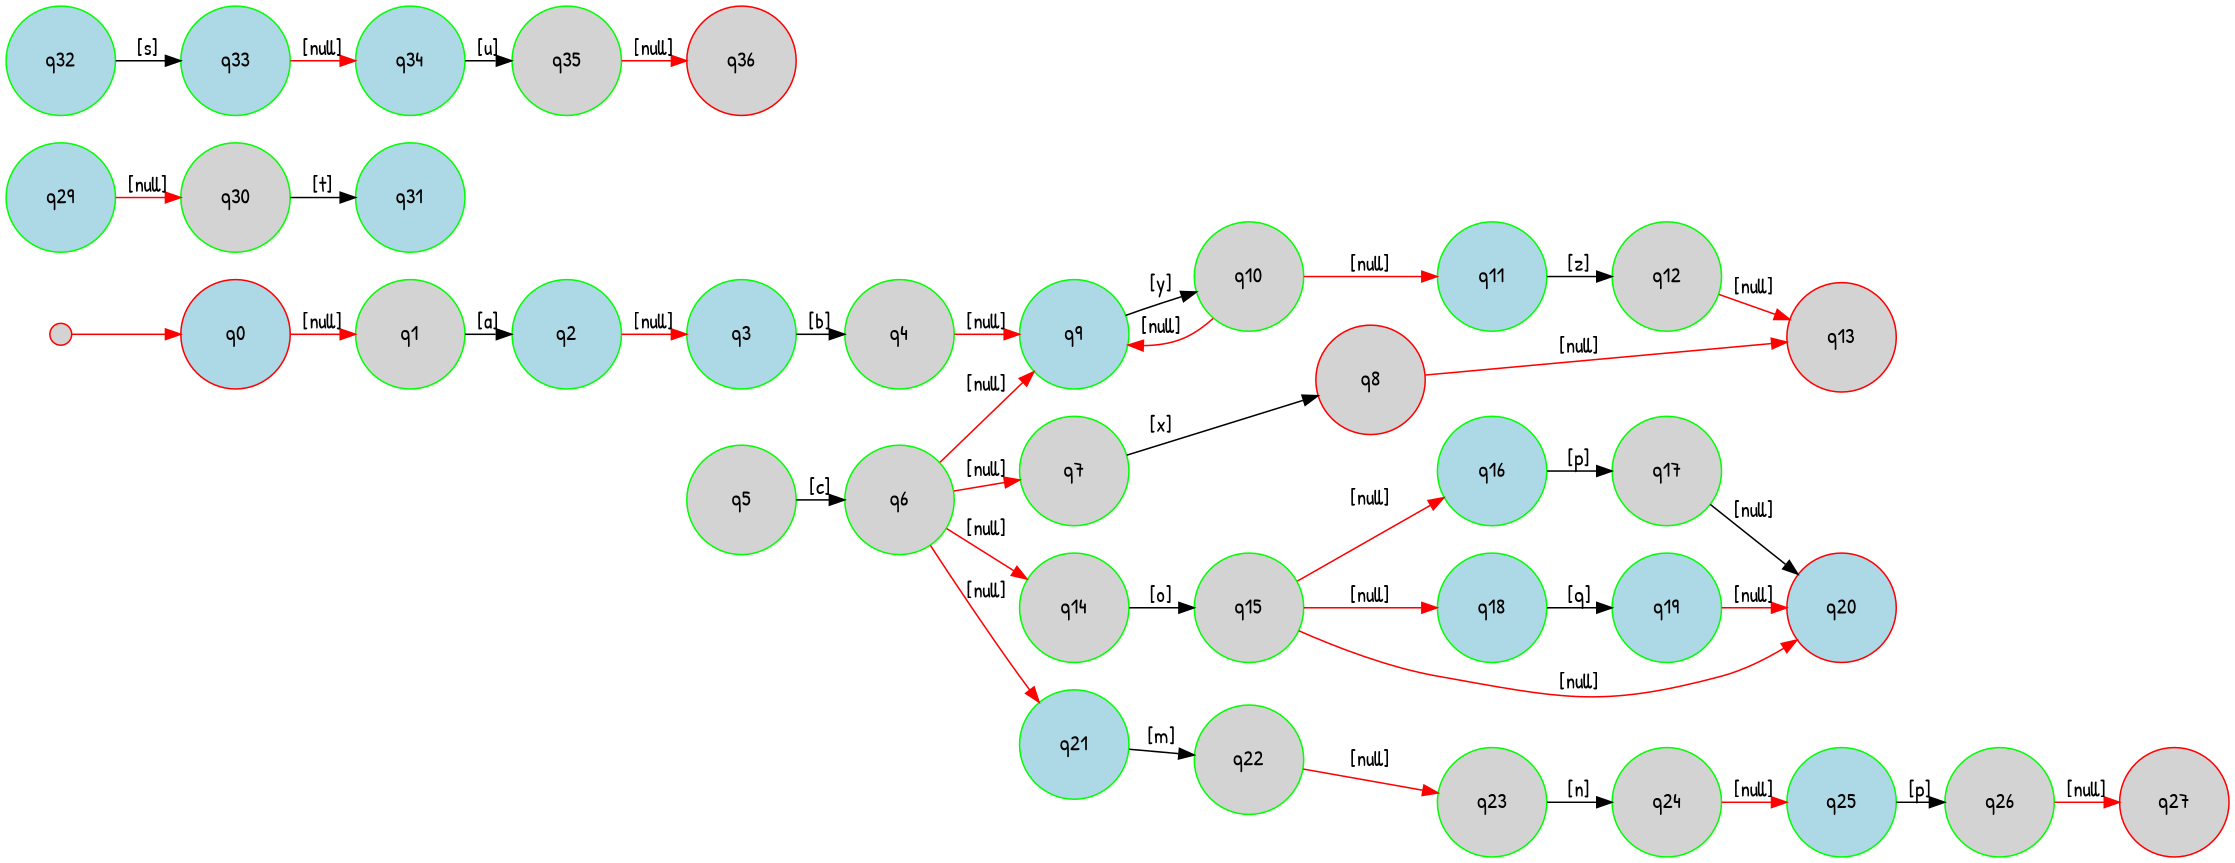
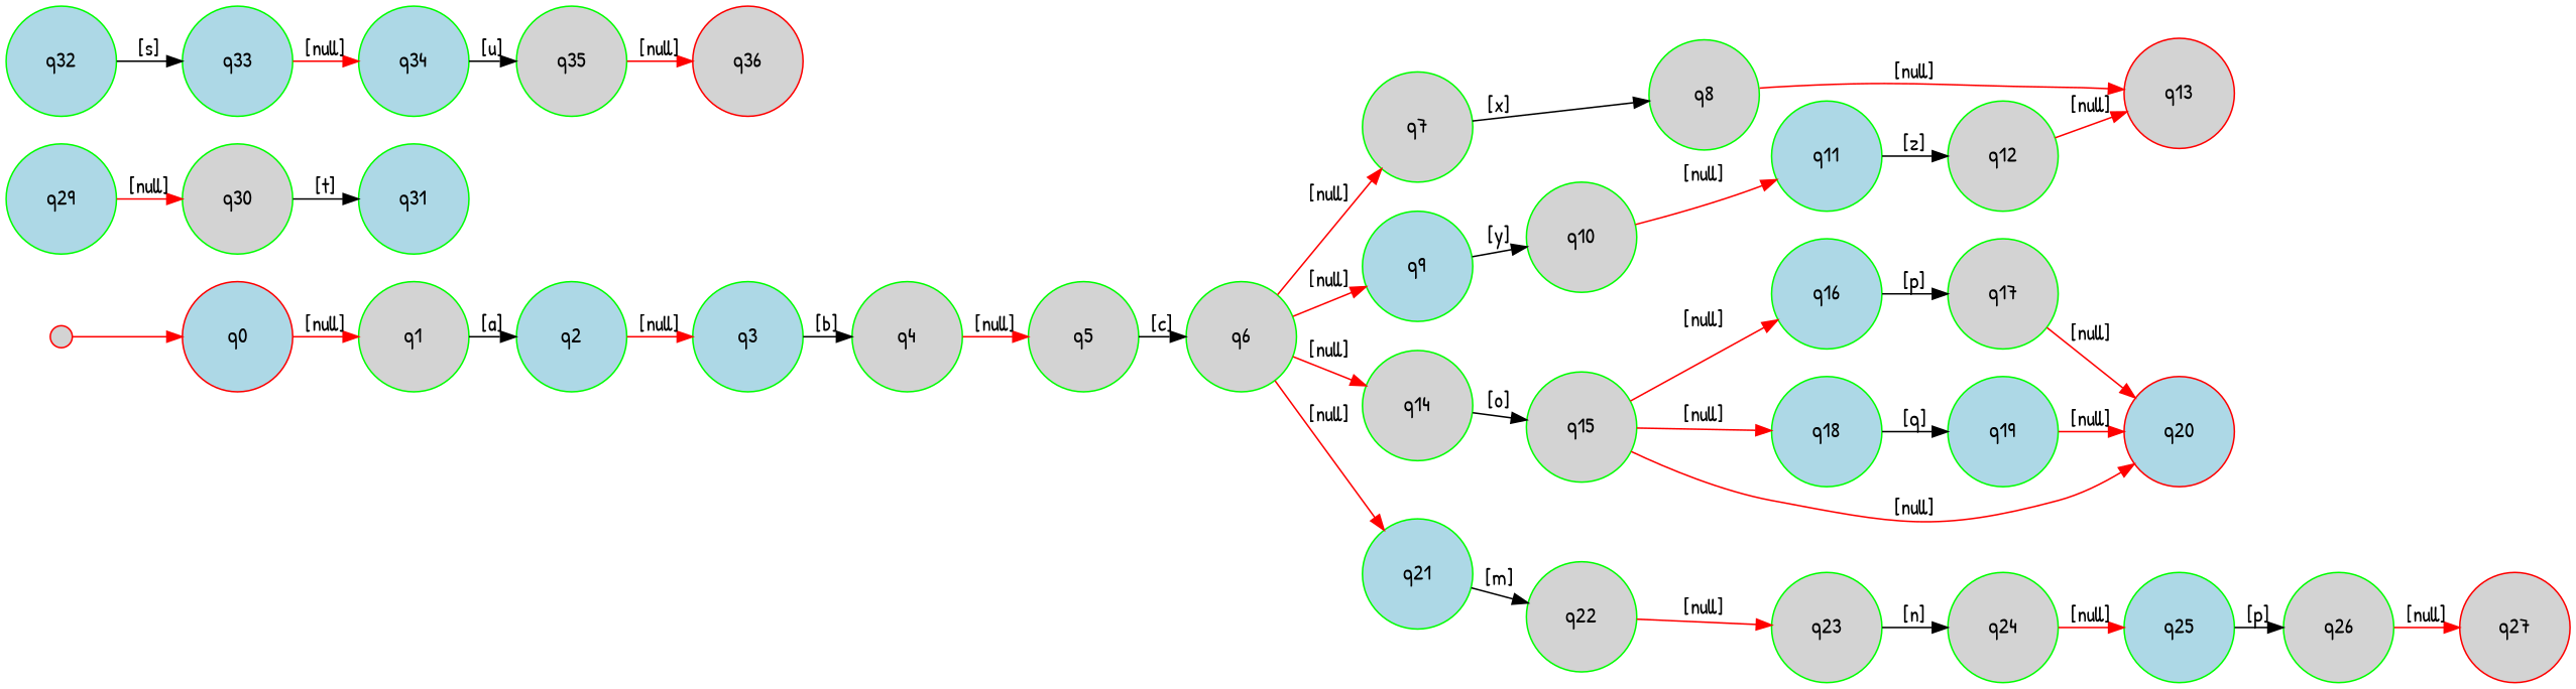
  digraph {
    fontname="Patrick Hand"
    rankdir=LR
    ranksep=.2
    node [color=green fillcolor=lightgrey fixedsize=true fontname="Patrick Hand" fontsize=14 shape=circle style=filled]
    edge [color=red fontname="Patrick Hand" fontsize=14]
    -1 [color=red shape=point width=0.2]
    n2 [color=red fillcolor=lightblue label=q0 width=1]
    n3 [label=q1 width=1]
    n4 [fillcolor=lightblue label=q2 width=1]
    n5 [fillcolor=lightblue label=q3 width=1]
    n6 [label=q4 width=1]
    n7 [label=q5 width=1]
    n8 [label=q6 width=1]
    n9 [label=q7 width=1]
    n10 [fillcolor=lightblue label=q9 width=1]
    n11 [label=q14 width=1]
    n12 [fillcolor=lightblue label=q21 width=1]
-   n13 [color=red label=q8 width=1]
+   n13 [label=q8 width=1]
    n14 [label=q10 width=1]
    n15 [label=q15 width=1]
    n16 [label=q22 width=1]
    n17 [color=red label=q13 width=1]
    n18 [fillcolor=lightblue label=q11 width=1]
    n19 [label=q12 width=1]
    n20 [fillcolor=lightblue label=q16 width=1]
    n21 [fillcolor=lightblue label=q18 width=1]
    n22 [color=red fillcolor=lightblue label=q20 width=1]
    n23 [label=q17 width=1]
    n24 [fillcolor=lightblue label=q19 width=1]
    n25 [label=q23 width=1]
    n26 [label=q24 width=1]
    n27 [fillcolor=lightblue label=q25 width=1]
    n28 [label=q26 width=1]
    n29 [color=red label=q27 width=1]
    n30 [fillcolor=lightblue label=q29 width=1]
    n31 [label=q30 width=1]
    n32 [fillcolor=lightblue label=q31 width=1]
    n33 [fillcolor=lightblue label=q32 width=1]
    n34 [fillcolor=lightblue label=q33 width=1]
    n35 [fillcolor=lightblue label=q34 width=1]
    n36 [label=q35 width=1]
    n37 [color=red label=q36 width=1]
    -1 -> n2
    n2 -> n3 [label="[null]"]
    n3 -> n4 [color=black label="[a]"]
    n4 -> n5 [label="[null]"]
    n5 -> n6 [color=black label="[b]"]
-   n6 -> n10 [label="[null]"]
+   n6 -> n7 [label="[null]"]
    n7 -> n8 [color=black label="[c]"]
    n8 -> n9 [label="[null]"]
    n8 -> n10 [label="[null]"]
    n8 -> n11 [label="[null]"]
    n8 -> n12 [label="[null]"]
    n9 -> n13 [color=black label="[x]"]
    n10 -> n14 [color=black label="[y]"]
    n11 -> n15 [color=black label="[o]"]
    n12 -> n16 [color=black label="[m]"]
    n13 -> n17 [label="[null]"]
-   n14 -> n10 [label="[null]"]
    n14 -> n18 [label="[null]"]
    n15 -> n20 [label="[null]"]
    n15 -> n21 [label="[null]"]
    n15 -> n22 [label="[null]"]
    n16 -> n25 [label="[null]"]
    n18 -> n19 [color=black label="[z]"]
    n19 -> n17 [label="[null]"]
    n20 -> n23 [color=black label="[p]"]
    n21 -> n24 [color=black label="[q]"]
-   n23 -> n22 [color=black label="[null]"]
+   n23 -> n22 [label="[null]"]
    n24 -> n22 [label="[null]"]
    n25 -> n26 [color=black label="[n]"]
    n26 -> n27 [label="[null]"]
    n27 -> n28 [color=black label="[p]"]
    n28 -> n29 [label="[null]"]
    n30 -> n31 [label="[null]"]
    n31 -> n32 [color=black label="[t]"]
    n33 -> n34 [color=black label="[s]"]
    n34 -> n35 [label="[null]"]
    n35 -> n36 [color=black label="[u]"]
    n36 -> n37 [label="[null]"]
  }
